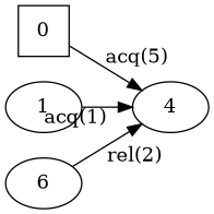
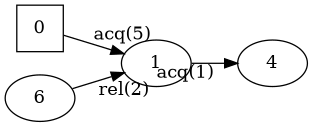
  digraph {
    rankdir=LR
    0 [shape=square]
    1
    4
    6
-   0 -> 4 [xlabel="acq(5)"]
+   0 -> 1 [xlabel="acq(5)"]
    1 -> 4 [xlabel="acq(1)"]
-   6 -> 4 [xlabel="rel(2)"]
+   6 -> 1 [xlabel="rel(2)"]
  }
